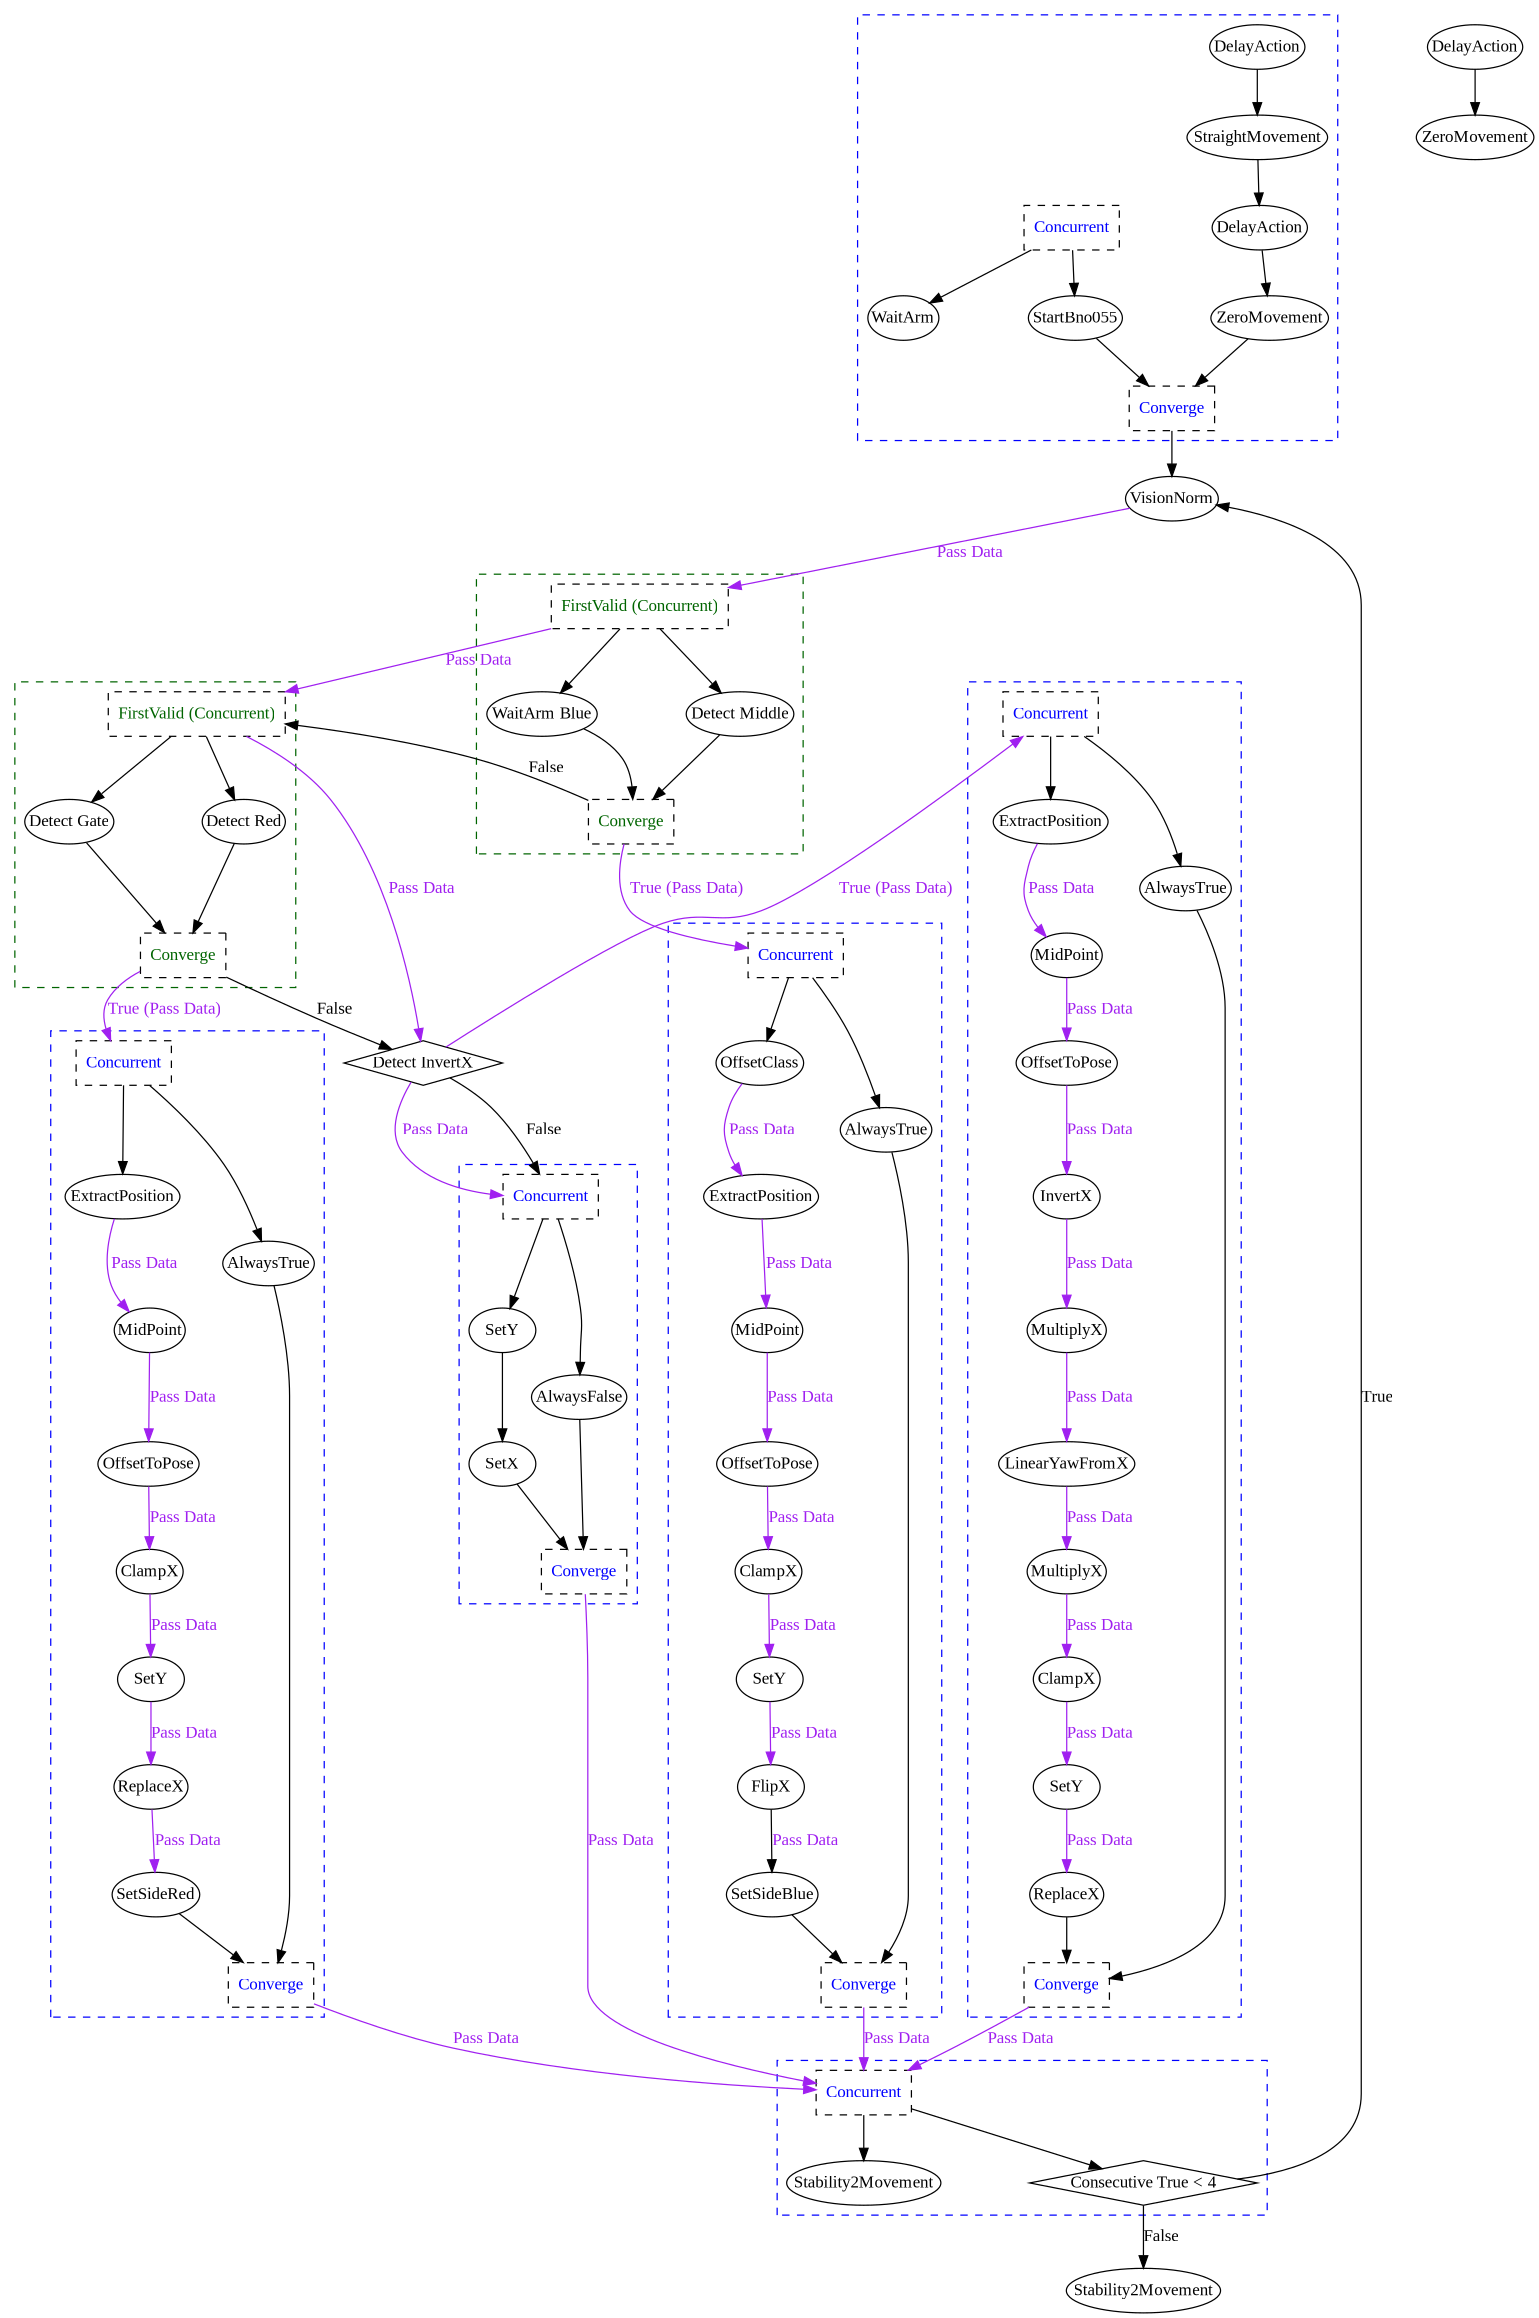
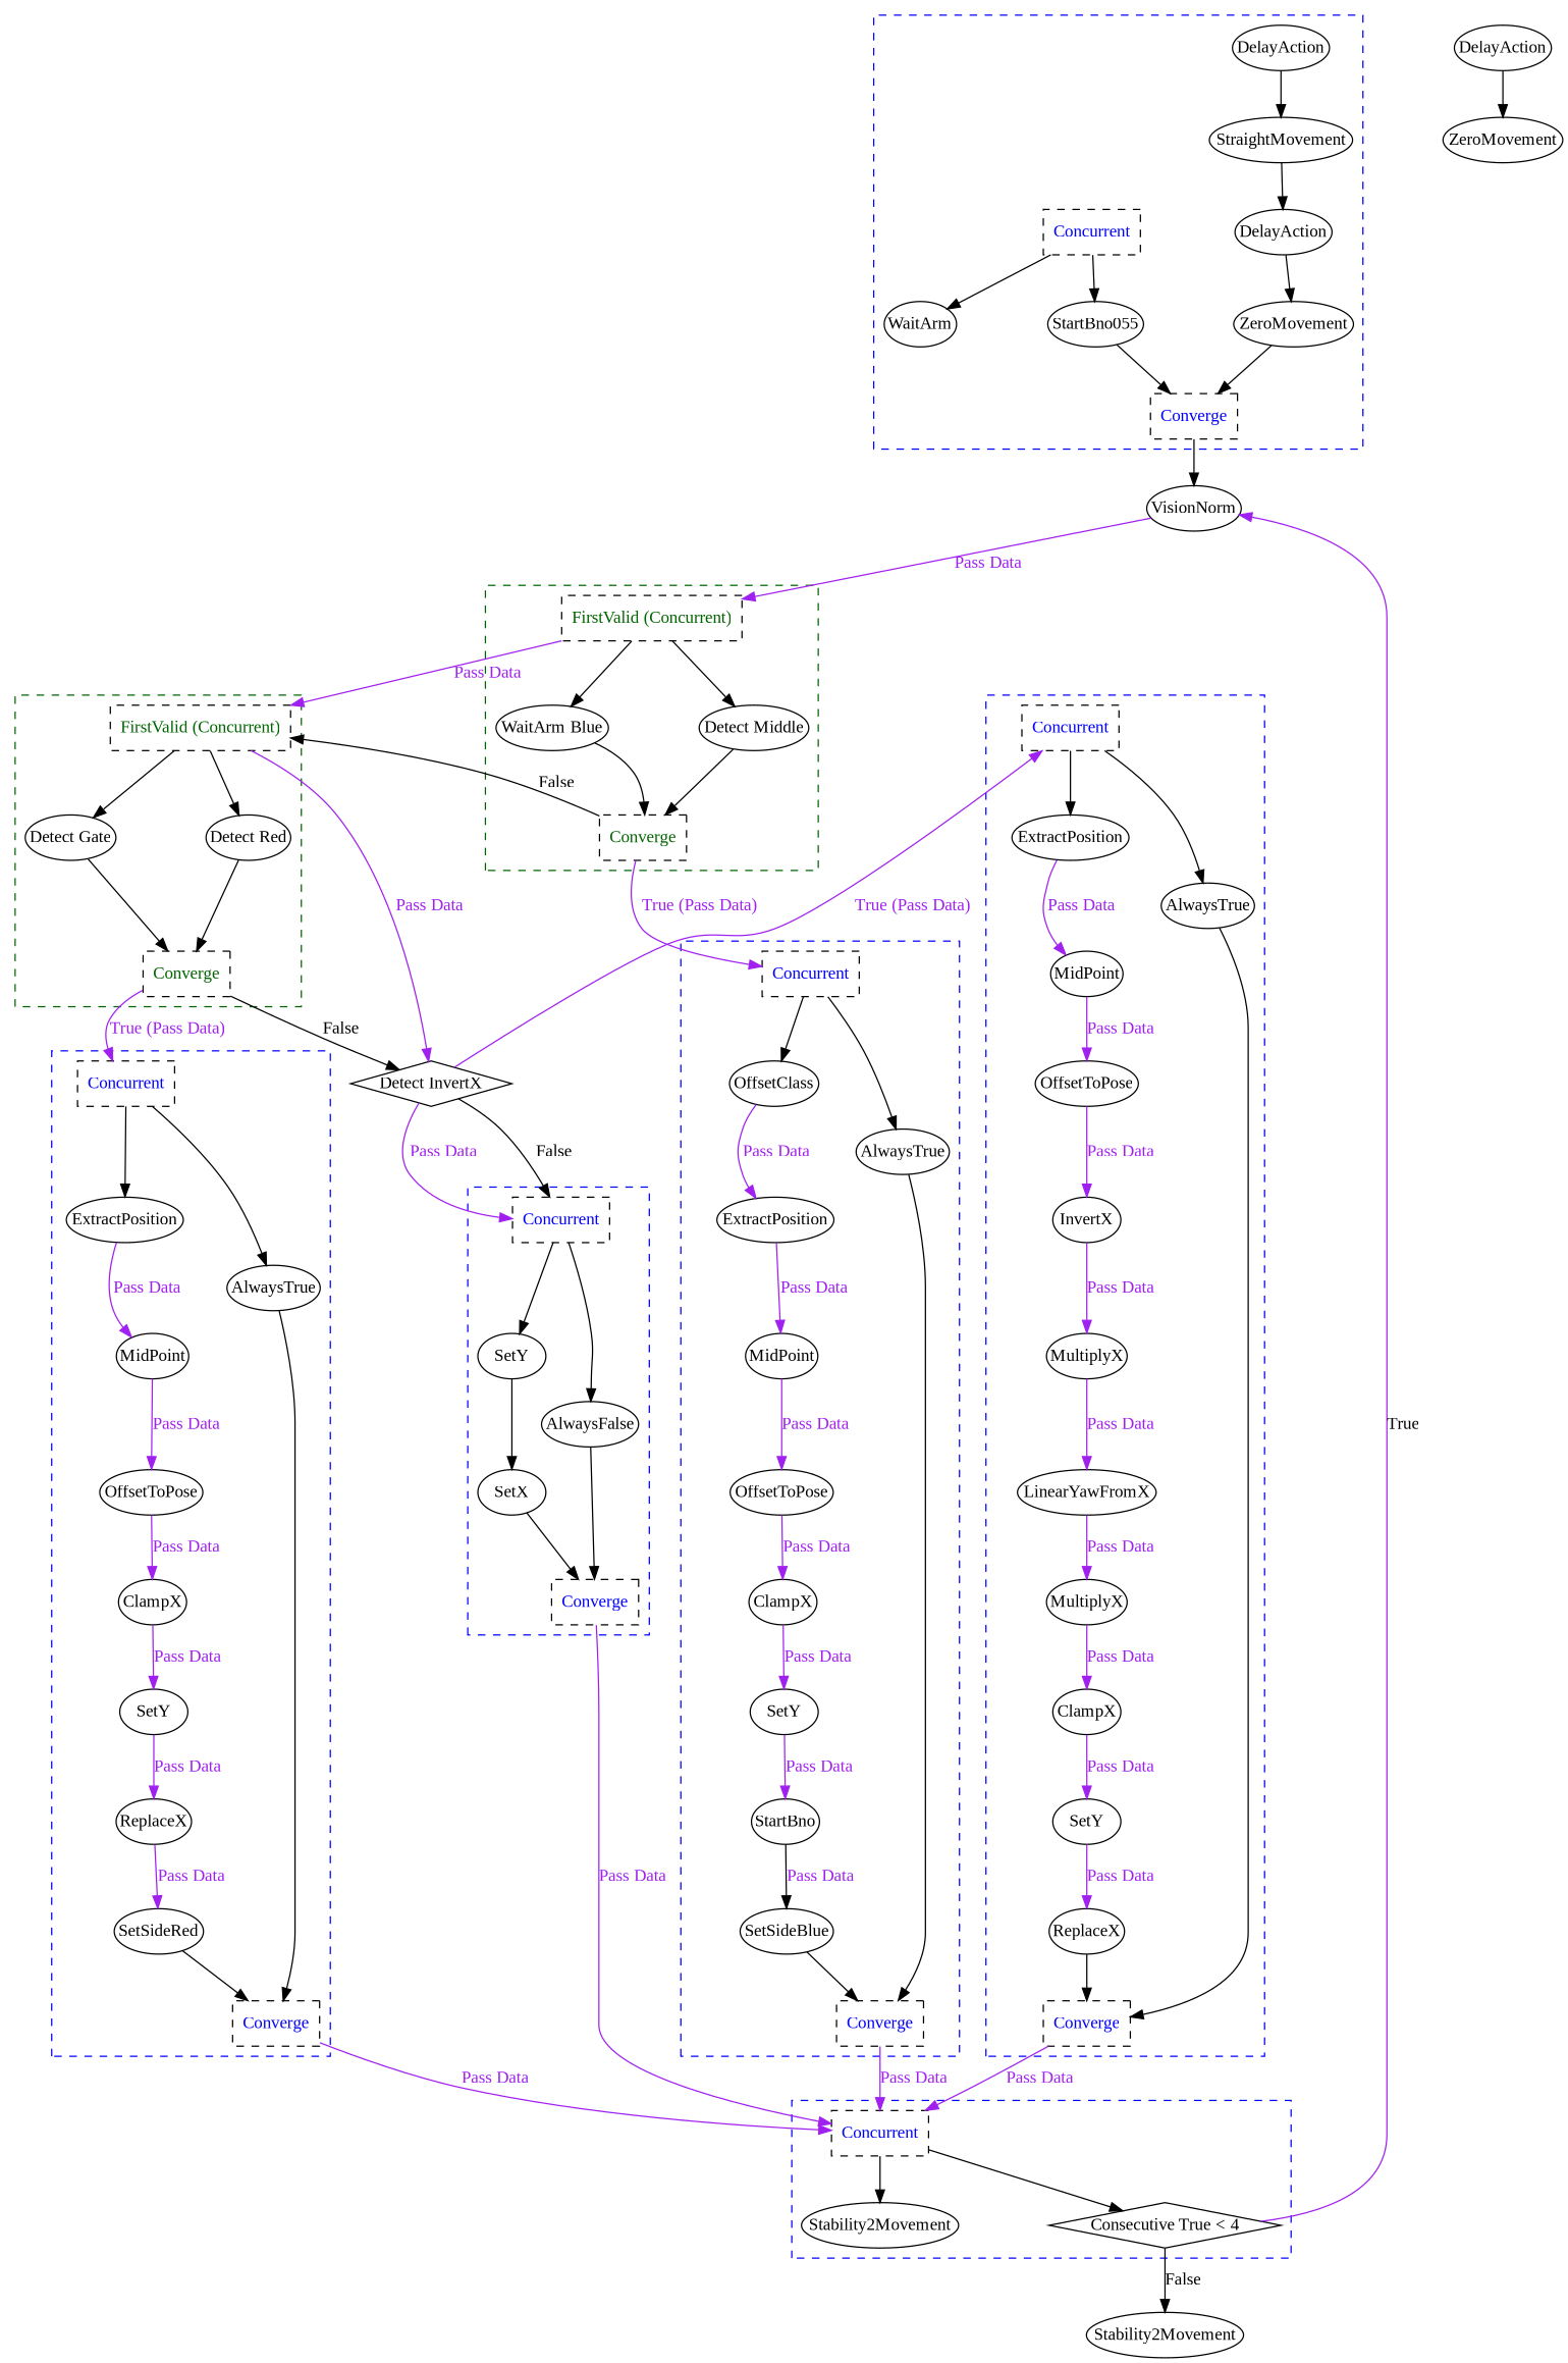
  digraph {
    fontname="Liberation Serif"
    nodesep=1.0
    splines=true
    node [fontname="Liberation Serif" margin=0]
    edge [fontname="Liberation Serif"]
    n1 [label=DelayAction]
    n2 [label=StraightMovement]
    n3 [label=DelayAction]
    n4 [label=ZeroMovement]
    n5 [fontcolor=blue label=Converge shape=box style=dashed margin=""]
    n6 [label=WaitArm]
    n7 [fontcolor=blue label=Concurrent shape=box style=dashed margin=""]
    n8 [label=StartBno055]
-   n9 [label=FlipX]
+   n9 [label=StartBno]
    n10 [label=SetSideBlue]
    n11 [fontcolor=blue label=Converge shape=box style=dashed margin=""]
    n12 [label=SetY]
    n13 [label=ClampX]
    n14 [label=OffsetToPose]
    n15 [label=MidPoint]
    n16 [label=ExtractPosition]
    n17 [label=OffsetClass]
    n18 [fontcolor=blue label=Concurrent shape=box style=dashed margin=""]
    n19 [label=AlwaysTrue]
    n20 [label=ReplaceX]
    n21 [label=SetSideRed]
    n22 [fontcolor=blue label=Converge shape=box style=dashed margin=""]
    n23 [label=SetY]
    n24 [label=ClampX]
    n25 [label=OffsetToPose]
    n26 [label=MidPoint]
    n27 [label=ExtractPosition]
    n28 [fontcolor=blue label=Concurrent shape=box style=dashed margin=""]
    n29 [label=AlwaysTrue]
    n30 [label=SetY]
    n31 [label=ReplaceX]
    n32 [fontcolor=blue label=Converge shape=box style=dashed margin=""]
    n33 [label=ClampX]
    n34 [label=MultiplyX]
    n35 [label=LinearYawFromX]
    n36 [label=MultiplyX]
    n37 [label=InvertX]
    n38 [label=OffsetToPose]
    n39 [label=MidPoint]
    n40 [label=ExtractPosition]
    n41 [fontcolor=blue label=Concurrent shape=box style=dashed margin=""]
    n42 [label=AlwaysTrue]
    n43 [label=SetY]
    n44 [label=SetX]
    n45 [fontcolor=blue label=Converge shape=box style=dashed margin=""]
    n46 [fontcolor=blue label=Concurrent shape=box style=dashed margin=""]
    n47 [label=AlwaysFalse]
    n48 [fontcolor=darkgreen label=Converge shape=box style=dashed margin=""]
    n49 [fontcolor=darkgreen label="FirstValid (Concurrent)" shape=box style=dashed margin=""]
    n50 [label="Detect Gate"]
    n51 [label="Detect Red"]
    n52 [fontcolor=darkgreen label=Converge shape=box style=dashed margin=""]
    n53 [fontcolor=darkgreen label="FirstValid (Concurrent)" shape=box style=dashed margin=""]
    n54 [label="WaitArm Blue"]
    n55 [label="Detect Middle"]
    n56 [label="Consecutive True < 4" shape=diamond]
    n57 [fontcolor=blue label=Concurrent shape=box style=dashed margin=""]
    n58 [label=Stability2Movement]
    n59 [label=VisionNorm]
    n60 [label="Detect InvertX" shape=diamond]
    n61 [label=Stability2Movement]
    n62 [label=DelayAction]
    n63 [label=ZeroMovement]
    subgraph cluster_1 {
      color=blue
      style=dashed
      n1
      n2
      n3
      n4
      n5
      n6
      n7
      n8
    }
    subgraph cluster_2 {
      color=blue
      style=dashed
      n9
      n10
      n11
      n12
      n13
      n14
      n15
      n16
      n17
      n18
      n19
    }
    subgraph cluster_3 {
      color=blue
      style=dashed
      n20
      n21
      n22
      n23
      n24
      n25
      n26
      n27
      n28
      n29
    }
    subgraph cluster_4 {
      color=blue
      style=dashed
      n30
      n31
      n32
      n33
      n34
      n35
      n36
      n37
      n38
      n39
      n40
      n41
      n42
    }
    subgraph cluster_5 {
      color=blue
      style=dashed
      n43
      n44
      n45
      n46
      n47
    }
    subgraph cluster_6 {
      color=darkgreen
      style=dashed
      n48
      n49
      n50
      n51
    }
    subgraph cluster_7 {
      color=darkgreen
      style=dashed
      n52
      n53
      n54
      n55
    }
    subgraph cluster_8 {
      color=blue
      style=dashed
      n56
      n57
      n58
    }
    n1 -> n2
    n2 -> n3
    n3 -> n4
    n4 -> n5
    n5 -> n59
    n7 -> n6
    n7 -> n8
    n8 -> n5
    n9 -> n10 [color=black fontcolor=purple label="Pass Data"]
    n10 -> n11
    n11 -> n57 [color=purple fontcolor=purple label="Pass Data"]
    n12 -> n9 [color=purple fontcolor=purple label="Pass Data"]
    n13 -> n12 [color=purple fontcolor=purple label="Pass Data"]
    n14 -> n13 [color=purple fontcolor=purple label="Pass Data"]
    n15 -> n14 [color=purple fontcolor=purple label="Pass Data"]
    n16 -> n15 [color=purple fontcolor=purple label="Pass Data"]
    n17 -> n16 [color=purple fontcolor=purple label="Pass Data"]
    n18 -> n17
    n18 -> n19
    n19 -> n11
    n20 -> n21 [color=purple fontcolor=purple label="Pass Data"]
    n21 -> n22
    n22 -> n57 [color=purple fontcolor=purple label="Pass Data"]
    n23 -> n20 [color=purple fontcolor=purple label="Pass Data"]
    n24 -> n23 [color=purple fontcolor=purple label="Pass Data"]
    n25 -> n24 [color=purple fontcolor=purple label="Pass Data"]
    n26 -> n25 [color=purple fontcolor=purple label="Pass Data"]
    n27 -> n26 [color=purple fontcolor=purple label="Pass Data"]
    n28 -> n27
    n28 -> n29
    n29 -> n22
    n30 -> n31 [color=purple fontcolor=purple label="Pass Data"]
    n31 -> n32
    n32 -> n57 [color=purple fontcolor=purple label="Pass Data"]
    n33 -> n30 [color=purple fontcolor=purple label="Pass Data"]
    n34 -> n33 [color=purple fontcolor=purple label="Pass Data"]
    n35 -> n34 [color=purple fontcolor=purple label="Pass Data"]
    n36 -> n35 [color=purple fontcolor=purple label="Pass Data"]
    n37 -> n36 [color=purple fontcolor=purple label="Pass Data"]
    n38 -> n37 [color=purple fontcolor=purple label="Pass Data"]
    n39 -> n38 [color=purple fontcolor=purple label="Pass Data"]
    n40 -> n39 [color=purple fontcolor=purple label="Pass Data"]
    n41 -> n40
    n41 -> n42
    n42 -> n32
    n43 -> n44
    n44 -> n45
    n45 -> n57 [color=purple fontcolor=purple label="Pass Data"]
    n46 -> n43
    n46 -> n47
    n47 -> n45
    n48 -> n28 [color=purple fontcolor=purple label="True (Pass Data)"]
    n48 -> n60 [label=False]
    n49 -> n50
    n49 -> n51
    n49 -> n60 [color=purple fontcolor=purple label="Pass Data"]
    n50 -> n48
    n51 -> n48
    n52 -> n18 [color=purple fontcolor=purple label="True (Pass Data)"]
    n52 -> n49 [label=False]
    n53 -> n49 [color=purple fontcolor=purple label="Pass Data"]
    n53 -> n54
    n53 -> n55
    n54 -> n52
    n55 -> n52
-   n56 -> n59 [label=True]
+   n56 -> n59 [label=True color=purple]
    n56 -> n61 [label=False]
    n57 -> n56
    n57 -> n58
    n59 -> n53 [color=purple fontcolor=purple label="Pass Data"]
    n60 -> n41 [color=purple fontcolor=purple label="True (Pass Data)"]
    n60 -> n46 [label=False]
    n60 -> n46 [color=purple fontcolor=purple label="Pass Data"]
    n62 -> n63
  }
